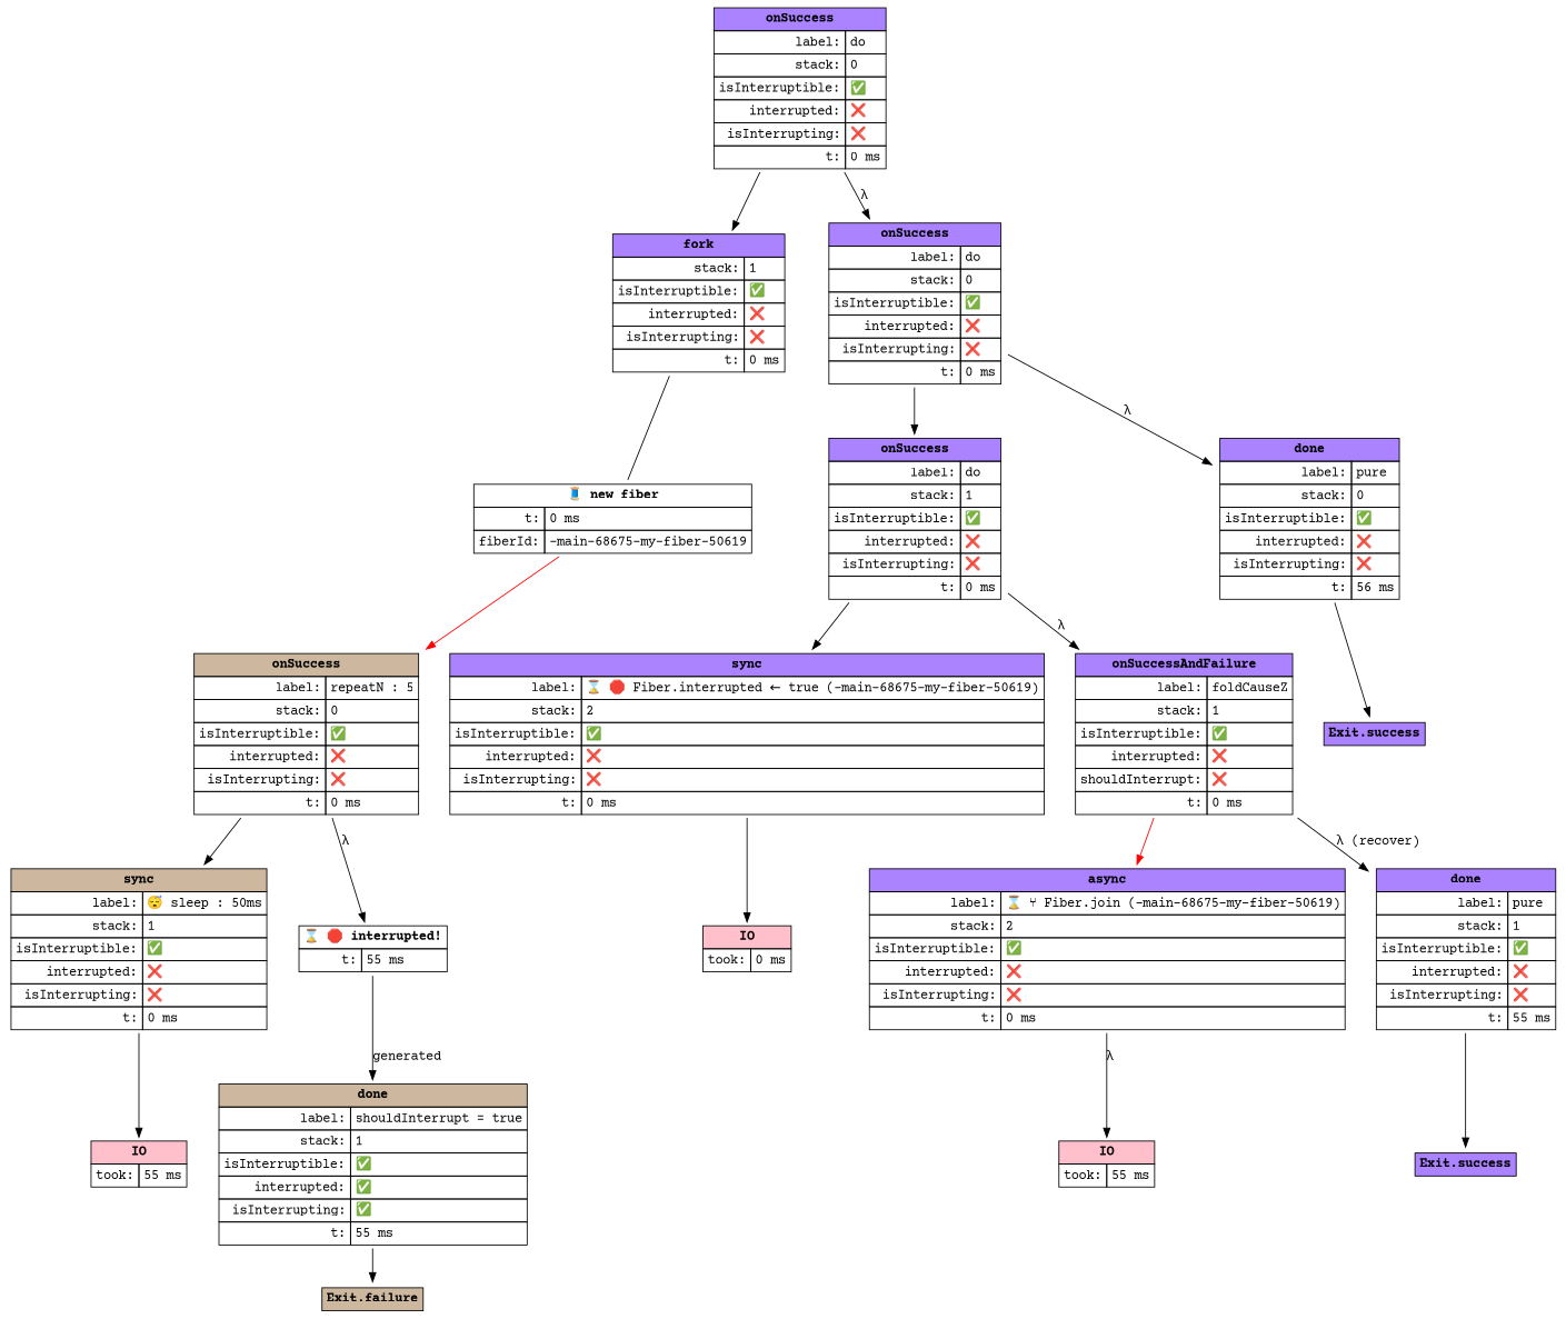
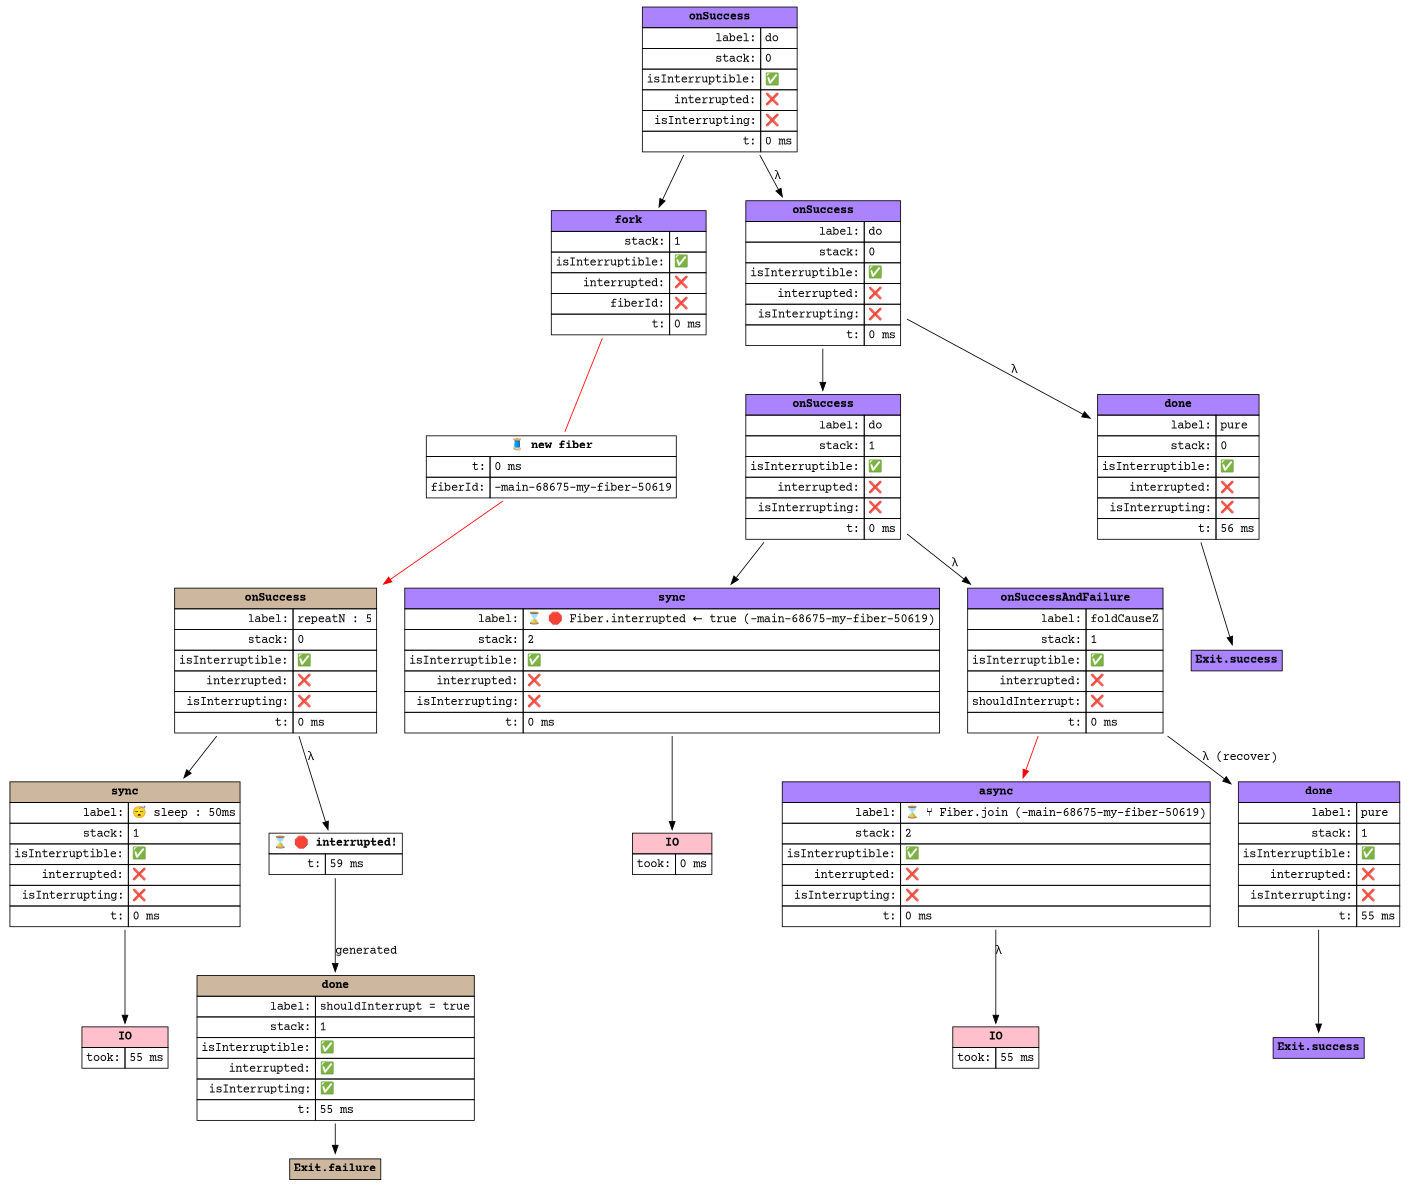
  digraph {
    fontname="Courier Prime"
    node [fontname="Courier Prime" shape=none]
    edge [fontname="Courier Prime"]
    n1 [label=<<table CELLPADDING="4" BORDER="0" CELLBORDER="1" CELLSPACING="0"><tr><td BGCOLOR="mediumpurple1" colspan='2'><b>onSuccess</b></td></tr><tr><td align='right'>label:</td><td align='left'>do</td></tr><tr><td align='right'>stack:</td><td align='left'>0</td></tr><tr><td align='right'>isInterruptible:</td><td align='left'>✅</td></tr><tr><td align='right'>interrupted:</td><td align='left'>❌</td></tr><tr><td align='right'>isInterrupting:</td><td align='left'>❌</td></tr><tr><td align='right'>t:</td><td align='left'>0 ms</td></tr></table>>]
-   n2 [label=<<table CELLPADDING="4" BORDER="0" CELLBORDER="1" CELLSPACING="0"><tr><td BGCOLOR="mediumpurple1" colspan='2'><b>fork</b></td></tr><tr><td align='right'>stack:</td><td align='left'>1</td></tr><tr><td align='right'>isInterruptible:</td><td align='left'>✅</td></tr><tr><td align='right'>interrupted:</td><td align='left'>❌</td></tr><tr><td align='right'>isInterrupting:</td><td align='left'>❌</td></tr><tr><td align='right'>t:</td><td align='left'>0 ms</td></tr></table>>]
+   n2 [label=<<table CELLPADDING="4" BORDER="0" CELLBORDER="1" CELLSPACING="0"><tr><td BGCOLOR="mediumpurple1" colspan='2'><b>fork</b></td></tr><tr><td align='right'>stack:</td><td align='left'>1</td></tr><tr><td align='right'>isInterruptible:</td><td align='left'>✅</td></tr><tr><td align='right'>interrupted:</td><td align='left'>❌</td></tr><tr><td align='right'>fiberId:</td><td align='left'>❌</td></tr><tr><td align='right'>t:</td><td align='left'>0 ms</td></tr></table>>]
    n3 [label=<<table CELLPADDING="4" BORDER="0" CELLBORDER="1" CELLSPACING="0"><tr><td BGCOLOR="mediumpurple1" colspan='2'><b>onSuccess</b></td></tr><tr><td align='right'>label:</td><td align='left'>do</td></tr><tr><td align='right'>stack:</td><td align='left'>0</td></tr><tr><td align='right'>isInterruptible:</td><td align='left'>✅</td></tr><tr><td align='right'>interrupted:</td><td align='left'>❌</td></tr><tr><td align='right'>isInterrupting:</td><td align='left'>❌</td></tr><tr><td align='right'>t:</td><td align='left'>0 ms</td></tr></table>>]
    n4 [label=<<table CELLPADDING="4" BORDER="0" CELLBORDER="1" CELLSPACING="0"><tr><td BGCOLOR="white" colspan='2'><b>🧵 new fiber</b></td></tr><tr><td align='right'>t:</td><td align='left'>0 ms</td></tr><tr><td align='right'>fiberId:</td><td align='left'>-main-68675-my-fiber-50619</td></tr></table>>]
    n5 [label=<<table CELLPADDING="4" BORDER="0" CELLBORDER="1" CELLSPACING="0"><tr><td BGCOLOR="mediumpurple1" colspan='2'><b>onSuccess</b></td></tr><tr><td align='right'>label:</td><td align='left'>do</td></tr><tr><td align='right'>stack:</td><td align='left'>1</td></tr><tr><td align='right'>isInterruptible:</td><td align='left'>✅</td></tr><tr><td align='right'>interrupted:</td><td align='left'>❌</td></tr><tr><td align='right'>isInterrupting:</td><td align='left'>❌</td></tr><tr><td align='right'>t:</td><td align='left'>0 ms</td></tr></table>>]
    n6 [label=<<table CELLPADDING="4" BORDER="0" CELLBORDER="1" CELLSPACING="0"><tr><td BGCOLOR="mediumpurple1" colspan='2'><b>done</b></td></tr><tr><td align='right'>label:</td><td align='left'>pure</td></tr><tr><td align='right'>stack:</td><td align='left'>0</td></tr><tr><td align='right'>isInterruptible:</td><td align='left'>✅</td></tr><tr><td align='right'>interrupted:</td><td align='left'>❌</td></tr><tr><td align='right'>isInterrupting:</td><td align='left'>❌</td></tr><tr><td align='right'>t:</td><td align='left'>56 ms</td></tr></table>>]
    n7 [label=<<table CELLPADDING="4" BORDER="0" CELLBORDER="1" CELLSPACING="0"><tr><td BGCOLOR="bisque3" colspan='2'><b>onSuccess</b></td></tr><tr><td align='right'>label:</td><td align='left'>repeatN : 5</td></tr><tr><td align='right'>stack:</td><td align='left'>0</td></tr><tr><td align='right'>isInterruptible:</td><td align='left'>✅</td></tr><tr><td align='right'>interrupted:</td><td align='left'>❌</td></tr><tr><td align='right'>isInterrupting:</td><td align='left'>❌</td></tr><tr><td align='right'>t:</td><td align='left'>0 ms</td></tr></table>>]
    n8 [label=<<table CELLPADDING="4" BORDER="0" CELLBORDER="1" CELLSPACING="0"><tr><td BGCOLOR="bisque3" colspan='2'><b>sync</b></td></tr><tr><td align='right'>label:</td><td align='left'>😴 sleep : 50ms</td></tr><tr><td align='right'>stack:</td><td align='left'>1</td></tr><tr><td align='right'>isInterruptible:</td><td align='left'>✅</td></tr><tr><td align='right'>interrupted:</td><td align='left'>❌</td></tr><tr><td align='right'>isInterrupting:</td><td align='left'>❌</td></tr><tr><td align='right'>t:</td><td align='left'>0 ms</td></tr></table>>]
-   n9 [label=<<table CELLPADDING="4" BORDER="0" CELLBORDER="1" CELLSPACING="0"><tr><td BGCOLOR="white" colspan='2'><b>⌛ 🛑 interrupted!</b></td></tr><tr><td align='right'>t:</td><td align='left'>55 ms</td></tr></table>>]
+   n9 [label=<<table CELLPADDING="4" BORDER="0" CELLBORDER="1" CELLSPACING="0"><tr><td BGCOLOR="white" colspan='2'><b>⌛ 🛑 interrupted!</b></td></tr><tr><td align='right'>t:</td><td align='left'>59 ms</td></tr></table>>]
    n10 [label=<<table CELLPADDING="4" BORDER="0" CELLBORDER="1" CELLSPACING="0"><tr><td BGCOLOR="pink" colspan='2'><b>IO</b></td></tr><tr><td align='right'>took:</td><td align='left'>55 ms</td></tr></table>>]
    n11 [label=<<table CELLPADDING="4" BORDER="0" CELLBORDER="1" CELLSPACING="0"><tr><td BGCOLOR="bisque3" colspan='2'><b>done</b></td></tr><tr><td align='right'>label:</td><td align='left'>shouldInterrupt = true</td></tr><tr><td align='right'>stack:</td><td align='left'>1</td></tr><tr><td align='right'>isInterruptible:</td><td align='left'>✅</td></tr><tr><td align='right'>interrupted:</td><td align='left'>✅</td></tr><tr><td align='right'>isInterrupting:</td><td align='left'>✅</td></tr><tr><td align='right'>t:</td><td align='left'>55 ms</td></tr></table>>]
    n12 [label=<<table CELLPADDING="4" BORDER="0" CELLBORDER="1" CELLSPACING="0"><tr><td BGCOLOR="mediumpurple1" colspan='2'><b>sync</b></td></tr><tr><td align='right'>label:</td><td align='left'>⌛ 🛑 Fiber.interrupted ← true (-main-68675-my-fiber-50619)</td></tr><tr><td align='right'>stack:</td><td align='left'>2</td></tr><tr><td align='right'>isInterruptible:</td><td align='left'>✅</td></tr><tr><td align='right'>interrupted:</td><td align='left'>❌</td></tr><tr><td align='right'>isInterrupting:</td><td align='left'>❌</td></tr><tr><td align='right'>t:</td><td align='left'>0 ms</td></tr></table>>]
    n13 [label=<<table CELLPADDING="4" BORDER="0" CELLBORDER="1" CELLSPACING="0"><tr><td BGCOLOR="mediumpurple1" colspan='2'><b>onSuccessAndFailure</b></td></tr><tr><td align='right'>label:</td><td align='left'>foldCauseZ</td></tr><tr><td align='right'>stack:</td><td align='left'>1</td></tr><tr><td align='right'>isInterruptible:</td><td align='left'>✅</td></tr><tr><td align='right'>interrupted:</td><td align='left'>❌</td></tr><tr><td align='right'>shouldInterrupt:</td><td align='left'>❌</td></tr><tr><td align='right'>t:</td><td align='left'>0 ms</td></tr></table>>]
    n14 [label=<<table CELLPADDING="4" BORDER="0" CELLBORDER="1" CELLSPACING="0"><tr><td BGCOLOR="mediumpurple1" colspan='2'><b>Exit.success</b></td></tr></table>>]
    n15 [label=<<table CELLPADDING="4" BORDER="0" CELLBORDER="1" CELLSPACING="0"><tr><td BGCOLOR="pink" colspan='2'><b>IO</b></td></tr><tr><td align='right'>took:</td><td align='left'>0 ms</td></tr></table>>]
    n16 [label=<<table CELLPADDING="4" BORDER="0" CELLBORDER="1" CELLSPACING="0"><tr><td BGCOLOR="mediumpurple1" colspan='2'><b>async</b></td></tr><tr><td align='right'>label:</td><td align='left'>⌛ ⑂ Fiber.join (-main-68675-my-fiber-50619)</td></tr><tr><td align='right'>stack:</td><td align='left'>2</td></tr><tr><td align='right'>isInterruptible:</td><td align='left'>✅</td></tr><tr><td align='right'>interrupted:</td><td align='left'>❌</td></tr><tr><td align='right'>isInterrupting:</td><td align='left'>❌</td></tr><tr><td align='right'>t:</td><td align='left'>0 ms</td></tr></table>>]
    n17 [label=<<table CELLPADDING="4" BORDER="0" CELLBORDER="1" CELLSPACING="0"><tr><td BGCOLOR="mediumpurple1" colspan='2'><b>done</b></td></tr><tr><td align='right'>label:</td><td align='left'>pure</td></tr><tr><td align='right'>stack:</td><td align='left'>1</td></tr><tr><td align='right'>isInterruptible:</td><td align='left'>✅</td></tr><tr><td align='right'>interrupted:</td><td align='left'>❌</td></tr><tr><td align='right'>isInterrupting:</td><td align='left'>❌</td></tr><tr><td align='right'>t:</td><td align='left'>55 ms</td></tr></table>>]
    n18 [label=<<table CELLPADDING="4" BORDER="0" CELLBORDER="1" CELLSPACING="0"><tr><td BGCOLOR="pink" colspan='2'><b>IO</b></td></tr><tr><td align='right'>took:</td><td align='left'>55 ms</td></tr></table>>]
    n19 [label=<<table CELLPADDING="4" BORDER="0" CELLBORDER="1" CELLSPACING="0"><tr><td BGCOLOR="mediumpurple1" colspan='2'><b>Exit.success</b></td></tr></table>>]
    n20 [label=<<table CELLPADDING="4" BORDER="0" CELLBORDER="1" CELLSPACING="0"><tr><td BGCOLOR="bisque3" colspan='2'><b>Exit.failure</b></td></tr></table>>]
    n1 -> n2
    n1 -> n3 [label="λ"]
-   n2 -> n4 [arrowhead=none color=black]
+   n2 -> n4 [arrowhead=none color=red]
    n3 -> n5
    n3 -> n6 [label="λ"]
    n4 -> n7 [color=red]
    n5 -> n12
    n5 -> n13 [label="λ"]
    n6 -> n14
    n7 -> n8
    n7 -> n9 [label="λ"]
    n8 -> n10
    n9 -> n11 [label=generated]
    n11 -> n20
    n12 -> n15
    n13 -> n16 [color=red]
    n13 -> n17 [label="λ (recover)"]
    n16 -> n18 [label="λ"]
    n17 -> n19
  }
